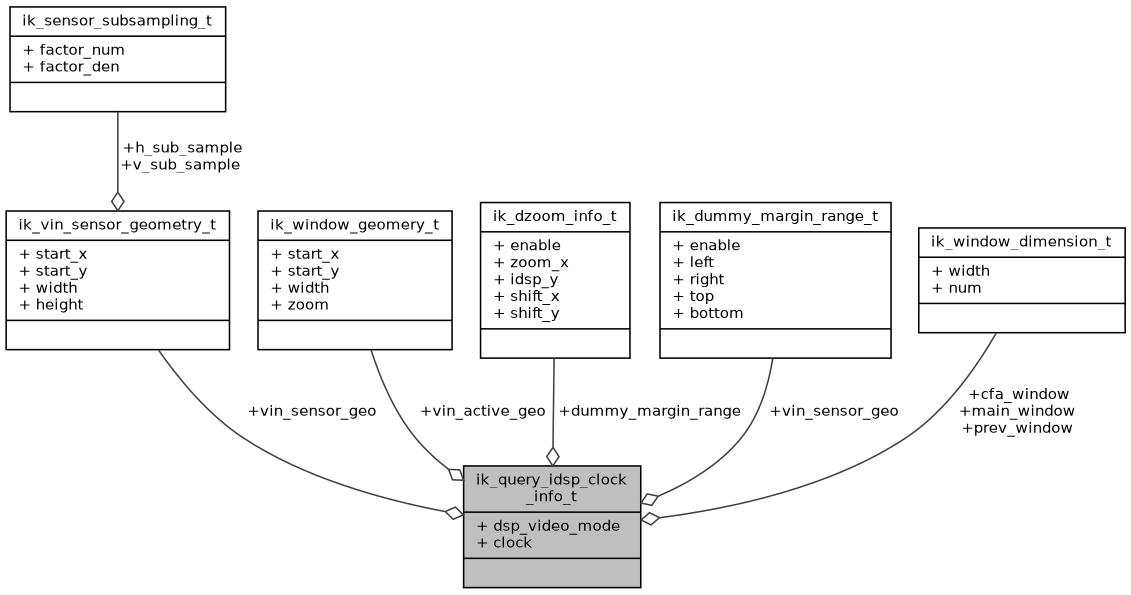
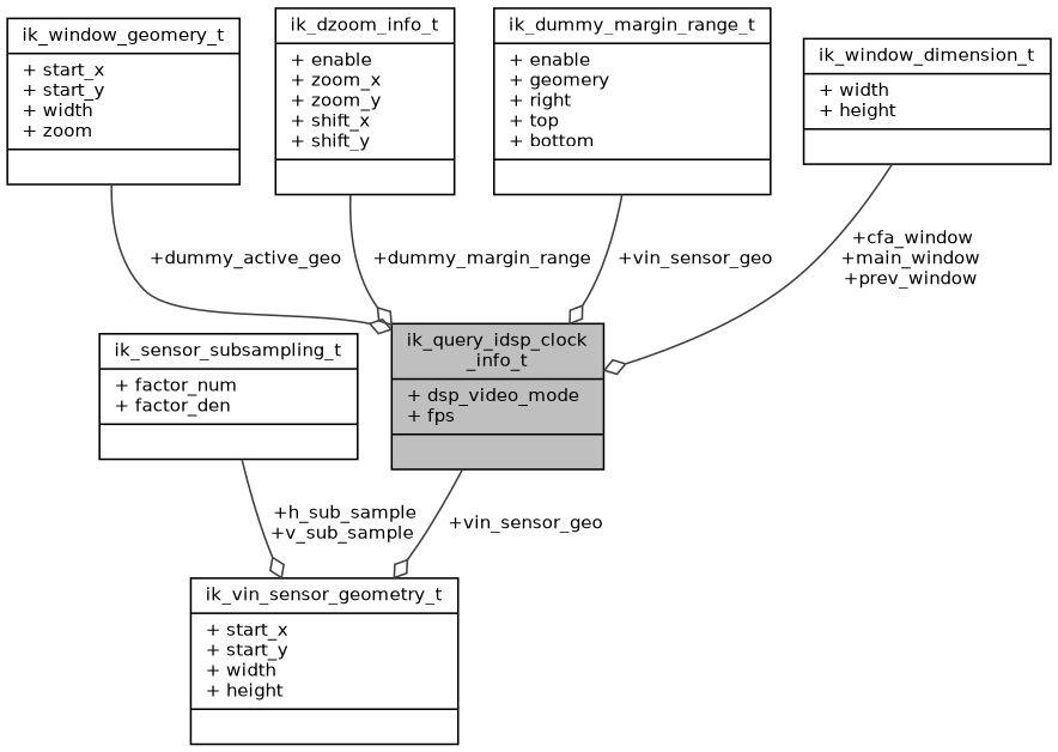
  digraph {
    node [color=black fontname=Helvetica fontsize=10 shape=record]
    edge [arrowhead=odiamond color=grey25 fontname=Helvetica fontsize=10 labelfontname=Helvetica labelfontsize=10 style=solid]
-   n1 [fillcolor=grey75 fontcolor=black height=0.2 label="{ik_query_idsp_clock\l_info_t\n|+ dsp_video_mode\l+ clock\l|}" style=filled width=0.4]
+   n1 [fillcolor=grey75 fontcolor=black height=0.2 label="{ik_query_idsp_clock\l_info_t\n|+ dsp_video_mode\l+ fps\l|}" style=filled width=0.4]
    n2 [height=0.2 label="{ik_vin_sensor_geometry_t\n|+ start_x\l+ start_y\l+ width\l+ height\l|}" width=0.4]
    n3 [height=0.2 label="{ik_sensor_subsampling_t\n|+ factor_num\l+ factor_den\l|}" width=0.4]
    n4 [height=0.2 label="{ik_window_geomery_t\n|+ start_x\l+ start_y\l+ width\l+ zoom\l|}" width=0.4]
-   n5 [height=0.2 label="{ik_dzoom_info_t\n|+ enable\l+ zoom_x\l+ idsp_y\l+ shift_x\l+ shift_y\l|}" width=0.4]
-   n6 [height=0.2 label="{ik_dummy_margin_range_t\n|+ enable\l+ left\l+ right\l+ top\l+ bottom\l|}" width=0.4]
-   n7 [height=0.2 label="{ik_window_dimension_t\n|+ width\l+ num\l|}" width=0.4]
-   n2 -> n1 [label=" +vin_sensor_geo"]
+   n5 [height=0.2 label="{ik_dzoom_info_t\n|+ enable\l+ zoom_x\l+ zoom_y\l+ shift_x\l+ shift_y\l|}" width=0.4]
+   n6 [height=0.2 label="{ik_dummy_margin_range_t\n|+ enable\l+ geomery\l+ right\l+ top\l+ bottom\l|}" width=0.4]
+   n7 [height=0.2 label="{ik_window_dimension_t\n|+ width\l+ height\l|}" width=0.4]
+   n1 -> n2 [label=" +vin_sensor_geo"]
    n3 -> n2 [label=" +h_sub_sample\n+v_sub_sample"]
-   n4 -> n1 [label=" +vin_active_geo"]
+   n4 -> n1 [label=" +dummy_active_geo"]
    n5 -> n1 [label=" +dummy_margin_range"]
    n6 -> n1 [label=" +vin_sensor_geo"]
    n7 -> n1 [label=" +cfa_window\n+main_window\n+prev_window"]
  }
